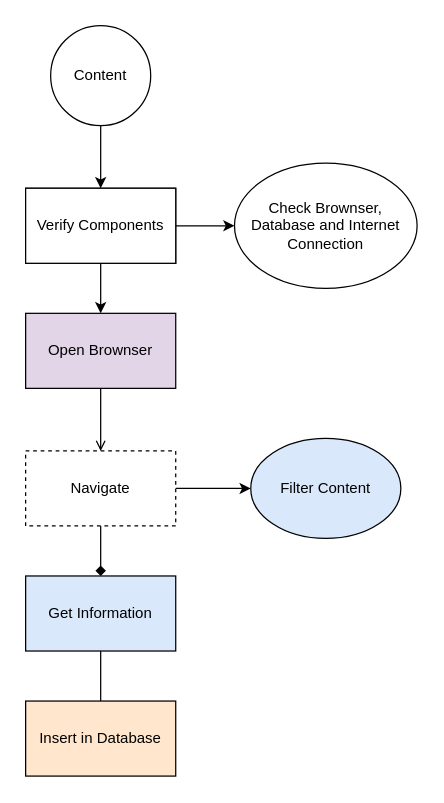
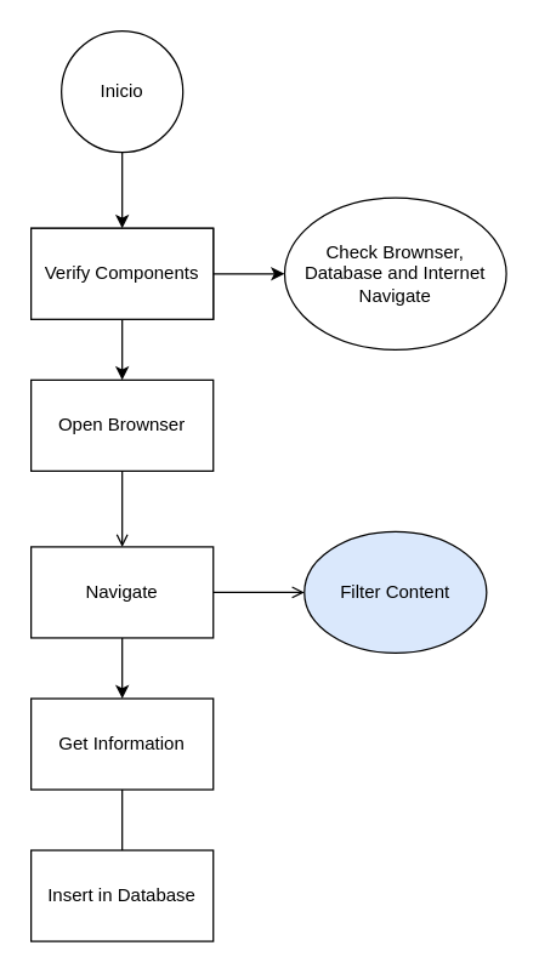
  <mxCell id="0" />
  <mxCell id="1" parent="0" />
  <mxCell id="2" style="edgeStyle=orthogonalEdgeStyle;rounded=0;orthogonalLoop=1;jettySize=auto;html=1;entryX=0.5;entryY=0;entryDx=0;entryDy=0;" edge="1" parent="1" source="3" target="9"><mxGeometry relative="1" as="geometry"><mxPoint x="80" y="260" as="targetPoint" /></mxGeometry></mxCell>
  <mxCell id="3" value="Verify Components" style="rounded=0;whiteSpace=wrap;html=1;" vertex="1" parent="1"><mxGeometry x="20" y="150" width="120" height="60" as="geometry" /></mxCell>
  <mxCell id="4" style="edgeStyle=orthogonalEdgeStyle;rounded=0;orthogonalLoop=1;jettySize=auto;html=1;" edge="1" parent="1" source="5" target="3"><mxGeometry relative="1" as="geometry" /></mxCell>
- <mxCell id="5" value="&lt;div&gt;Content&lt;/div&gt;" style="ellipse;whiteSpace=wrap;html=1;aspect=fixed;" vertex="1" parent="1"><mxGeometry x="40" y="20" width="80" height="80" as="geometry" /></mxCell>
+ <mxCell id="5" value="&lt;div&gt;Inicio&lt;/div&gt;" style="ellipse;whiteSpace=wrap;html=1;aspect=fixed;" vertex="1" parent="1"><mxGeometry x="40" y="20" width="80" height="80" as="geometry" /></mxCell>
  <mxCell id="6" style="edgeStyle=orthogonalEdgeStyle;rounded=0;orthogonalLoop=1;jettySize=auto;html=1;" edge="1" parent="1" source="7" target="17"><mxGeometry relative="1" as="geometry" /></mxCell>
  <mxCell id="7" value="Verify Components" style="rounded=0;whiteSpace=wrap;html=1;" vertex="1" parent="1"><mxGeometry x="20" y="150" width="120" height="60" as="geometry" /></mxCell>
  <mxCell id="8" style="edgeStyle=orthogonalEdgeStyle;rounded=0;orthogonalLoop=1;jettySize=auto;html=1;endArrow=open;" edge="1" parent="1" source="9" target="12"><mxGeometry relative="1" as="geometry" /></mxCell>
- <mxCell id="9" value="Open Brownser" style="rounded=0;whiteSpace=wrap;html=1;fillColor=#e1d5e7;" vertex="1" parent="1"><mxGeometry x="20" y="250" width="120" height="60" as="geometry" /></mxCell>
- <mxCell id="10" style="edgeStyle=orthogonalEdgeStyle;rounded=0;orthogonalLoop=1;jettySize=auto;html=1;" edge="1" parent="1" source="12" target="16"><mxGeometry relative="1" as="geometry"><mxPoint x="200" y="490" as="targetPoint" /></mxGeometry></mxCell>
- <mxCell id="11" style="edgeStyle=orthogonalEdgeStyle;rounded=0;orthogonalLoop=1;jettySize=auto;html=1;endArrow=diamond;" edge="1" parent="1" source="12" target="14"><mxGeometry relative="1" as="geometry"><mxPoint x="80" y="570" as="targetPoint" /></mxGeometry></mxCell>
- <mxCell id="12" value="Navigate" style="rounded=0;whiteSpace=wrap;html=1;dashed=1;" vertex="1" parent="1"><mxGeometry x="20" y="360" width="120" height="60" as="geometry" /></mxCell>
+ <mxCell id="9" value="Open Brownser" style="rounded=0;whiteSpace=wrap;html=1;" vertex="1" parent="1"><mxGeometry x="20" y="250" width="120" height="60" as="geometry" /></mxCell>
+ <mxCell id="10" style="edgeStyle=orthogonalEdgeStyle;rounded=0;orthogonalLoop=1;jettySize=auto;html=1;endArrow=open;" edge="1" parent="1" source="12" target="16"><mxGeometry relative="1" as="geometry"><mxPoint x="200" y="490" as="targetPoint" /></mxGeometry></mxCell>
+ <mxCell id="11" style="edgeStyle=orthogonalEdgeStyle;rounded=0;orthogonalLoop=1;jettySize=auto;html=1;" edge="1" parent="1" source="12" target="14"><mxGeometry relative="1" as="geometry"><mxPoint x="80" y="570" as="targetPoint" /></mxGeometry></mxCell>
+ <mxCell id="12" value="Navigate" style="rounded=0;whiteSpace=wrap;html=1;" vertex="1" parent="1"><mxGeometry x="20" y="360" width="120" height="60" as="geometry" /></mxCell>
  <mxCell id="13" style="edgeStyle=orthogonalEdgeStyle;rounded=0;orthogonalLoop=1;jettySize=auto;html=1;endArrow=none;" edge="1" parent="1" source="14" target="15"><mxGeometry relative="1" as="geometry" /></mxCell>
- <mxCell id="14" value="Get Information" style="rounded=0;whiteSpace=wrap;html=1;fillColor=#dae8fc;" vertex="1" parent="1"><mxGeometry x="20" y="460" width="120" height="60" as="geometry" /></mxCell>
- <mxCell id="15" value="Insert in Database" style="rounded=0;whiteSpace=wrap;html=1;fillColor=#ffe6cc;" vertex="1" parent="1"><mxGeometry x="20" y="560" width="120" height="60" as="geometry" /></mxCell>
+ <mxCell id="14" value="Get Information" style="rounded=0;whiteSpace=wrap;html=1;" vertex="1" parent="1"><mxGeometry x="20" y="460" width="120" height="60" as="geometry" /></mxCell>
+ <mxCell id="15" value="Insert in Database" style="rounded=0;whiteSpace=wrap;html=1;" vertex="1" parent="1"><mxGeometry x="20" y="560" width="120" height="60" as="geometry" /></mxCell>
  <mxCell id="16" value="Filter Content" style="ellipse;whiteSpace=wrap;html=1;fillColor=#dae8fc;" vertex="1" parent="1"><mxGeometry x="200" y="350" width="120" height="80" as="geometry" /></mxCell>
- <mxCell id="17" value="Check Brownser, Database and Internet Connection" style="ellipse;whiteSpace=wrap;html=1;" vertex="1" parent="1"><mxGeometry x="187" y="130" width="146" height="100" as="geometry" /></mxCell>
+ <mxCell id="17" value="Check Brownser, Database and Internet Navigate" style="ellipse;whiteSpace=wrap;html=1;" vertex="1" parent="1"><mxGeometry x="187" y="130" width="146" height="100" as="geometry" /></mxCell>
